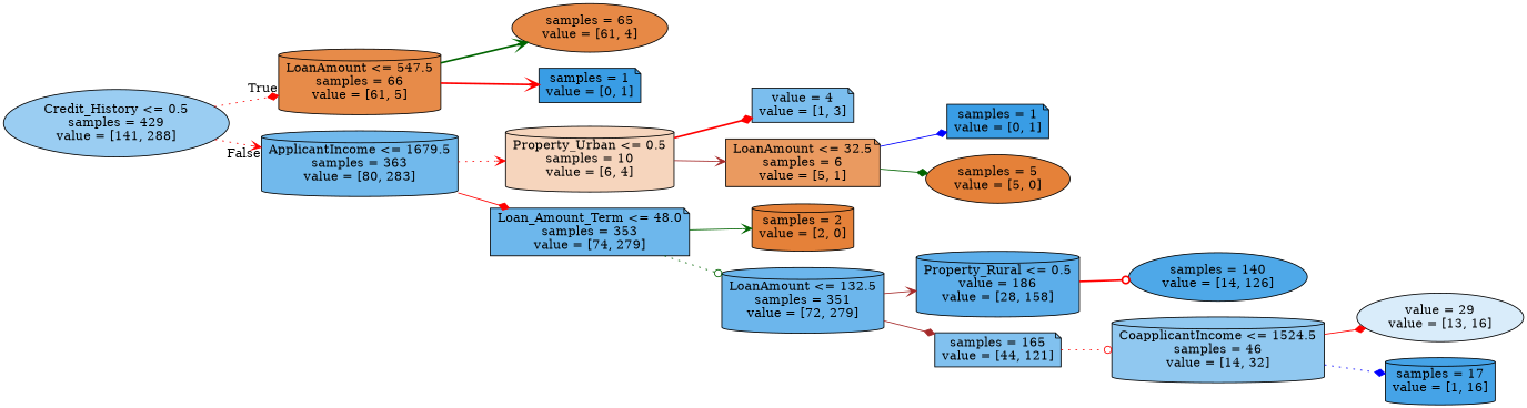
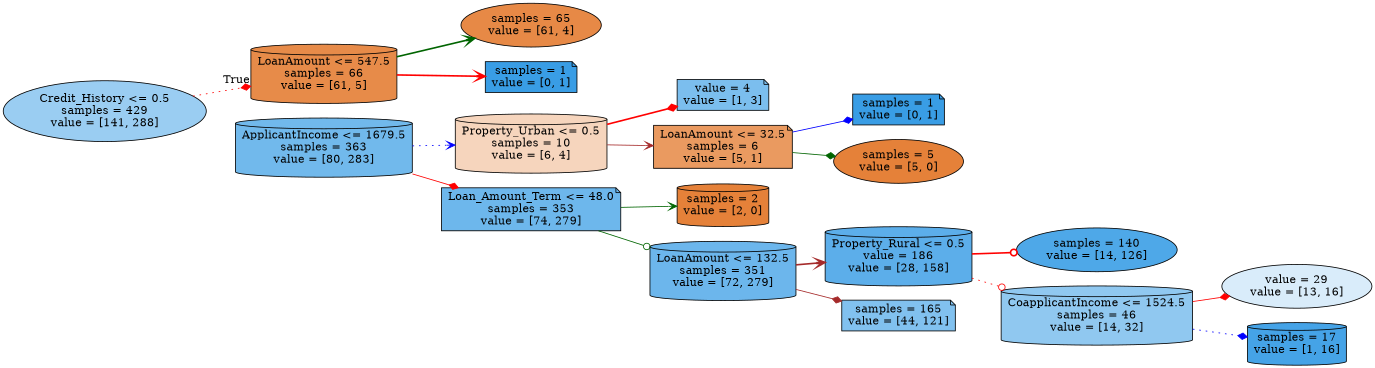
  digraph {
    rankdir=LR
    node [color=black fillcolor="#399de5ff" shape=cylinder style=filled]
    edge [arrowhead=diamond color=red style=solid]
    n1 [fillcolor="#399de582" label="Credit_History <= 0.5\nsamples = 429\nvalue = [141, 288]" shape=ellipse]
    n2 [fillcolor="#e58139ea" label="LoanAmount <= 547.5\nsamples = 66\nvalue = [61, 5]"]
    n3 [fillcolor="#399de5b7" label="ApplicantIncome <= 1679.5\nsamples = 363\nvalue = [80, 283]"]
    n4 [fillcolor="#e58139ee" label="samples = 65\nvalue = [61, 4]" shape=ellipse]
    n5 [label="samples = 1\nvalue = [0, 1]" shape=note]
    n6 [fillcolor="#e5813955" label="Property_Urban <= 0.5\nsamples = 10\nvalue = [6, 4]"]
    n7 [fillcolor="#399de5bb" label="Loan_Amount_Term <= 48.0\nsamples = 353\nvalue = [74, 279]" shape=note]
    n8 [fillcolor="#399de5aa" label="value = 4\nvalue = [1, 3]" shape=note]
    n9 [fillcolor="#e58139cc" label="LoanAmount <= 32.5\nsamples = 6\nvalue = [5, 1]" shape=note]
    n10 [fillcolor="#e58139ff" label="samples = 2\nvalue = [2, 0]"]
    n11 [fillcolor="#399de5bd" label="LoanAmount <= 132.5\nsamples = 351\nvalue = [72, 279]"]
    n12 [label="samples = 1\nvalue = [0, 1]" shape=note]
    n13 [fillcolor="#e58139ff" label="samples = 5\nvalue = [5, 0]" shape=ellipse]
    n14 [fillcolor="#399de5d2" label="Property_Rural <= 0.5\nvalue = 186\nvalue = [28, 158]"]
    n15 [fillcolor="#399de5a2" label="samples = 165\nvalue = [44, 121]" shape=note]
    n16 [fillcolor="#399de5e3" label="samples = 140\nvalue = [14, 126]" shape=ellipse]
    n17 [fillcolor="#399de58f" label="CoapplicantIncome <= 1524.5\nsamples = 46\nvalue = [14, 32]"]
    n18 [fillcolor="#399de530" label="value = 29\nvalue = [13, 16]" shape=ellipse]
    n19 [fillcolor="#399de5ef" label="samples = 17\nvalue = [1, 16]"]
    n1 -> n2 [headlabel=True labelangle=45 labeldistance=2.5 style=dotted]
-   n1 -> n3 [arrowhead=vee headlabel=False labelangle=-45 labeldistance=2.5 style=dotted]
    n2 -> n4 [arrowhead=vee color=darkgreen style=bold]
    n2 -> n5 [arrowhead=vee style=bold]
-   n3 -> n6 [arrowhead=vee style=dotted]
+   n3 -> n6 [arrowhead=vee color=blue style=dotted]
    n3 -> n7
    n6 -> n8 [style=bold]
    n6 -> n9 [arrowhead=vee color=brown]
    n7 -> n10 [arrowhead=vee color=darkgreen]
-   n7 -> n11 [arrowhead=odot color=darkgreen style=dotted]
+   n7 -> n11 [arrowhead=odot color=darkgreen]
    n9 -> n12 [color=blue]
    n9 -> n13 [color=darkgreen]
-   n11 -> n14 [arrowhead=vee color=brown]
+   n11 -> n14 [arrowhead=vee color=brown style=bold]
    n11 -> n15 [color=brown]
    n14 -> n16 [arrowhead=odot style=bold]
-   n15 -> n17 [arrowhead=odot style=dotted]
+   n14 -> n17 [arrowhead=odot style=dotted]
    n17 -> n18
    n17 -> n19 [color=blue style=dotted]
  }
